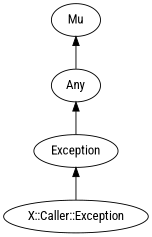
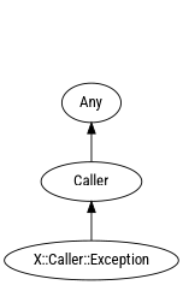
  digraph {
    fontname="Roboto Condensed"
    rankdir=BT
    splines=polyline
    node [color="#000000" fontcolor="#000000" fontname="Roboto Condensed"]
    edge [color="#000000" fontname="Roboto Condensed"]
    n1 [label="X::Caller::Exception"]
-   Exception
+   Exception [label=Caller]
    Any
-   Mu
    n1 -> Exception
    Exception -> Any
-   Any -> Mu
  }
